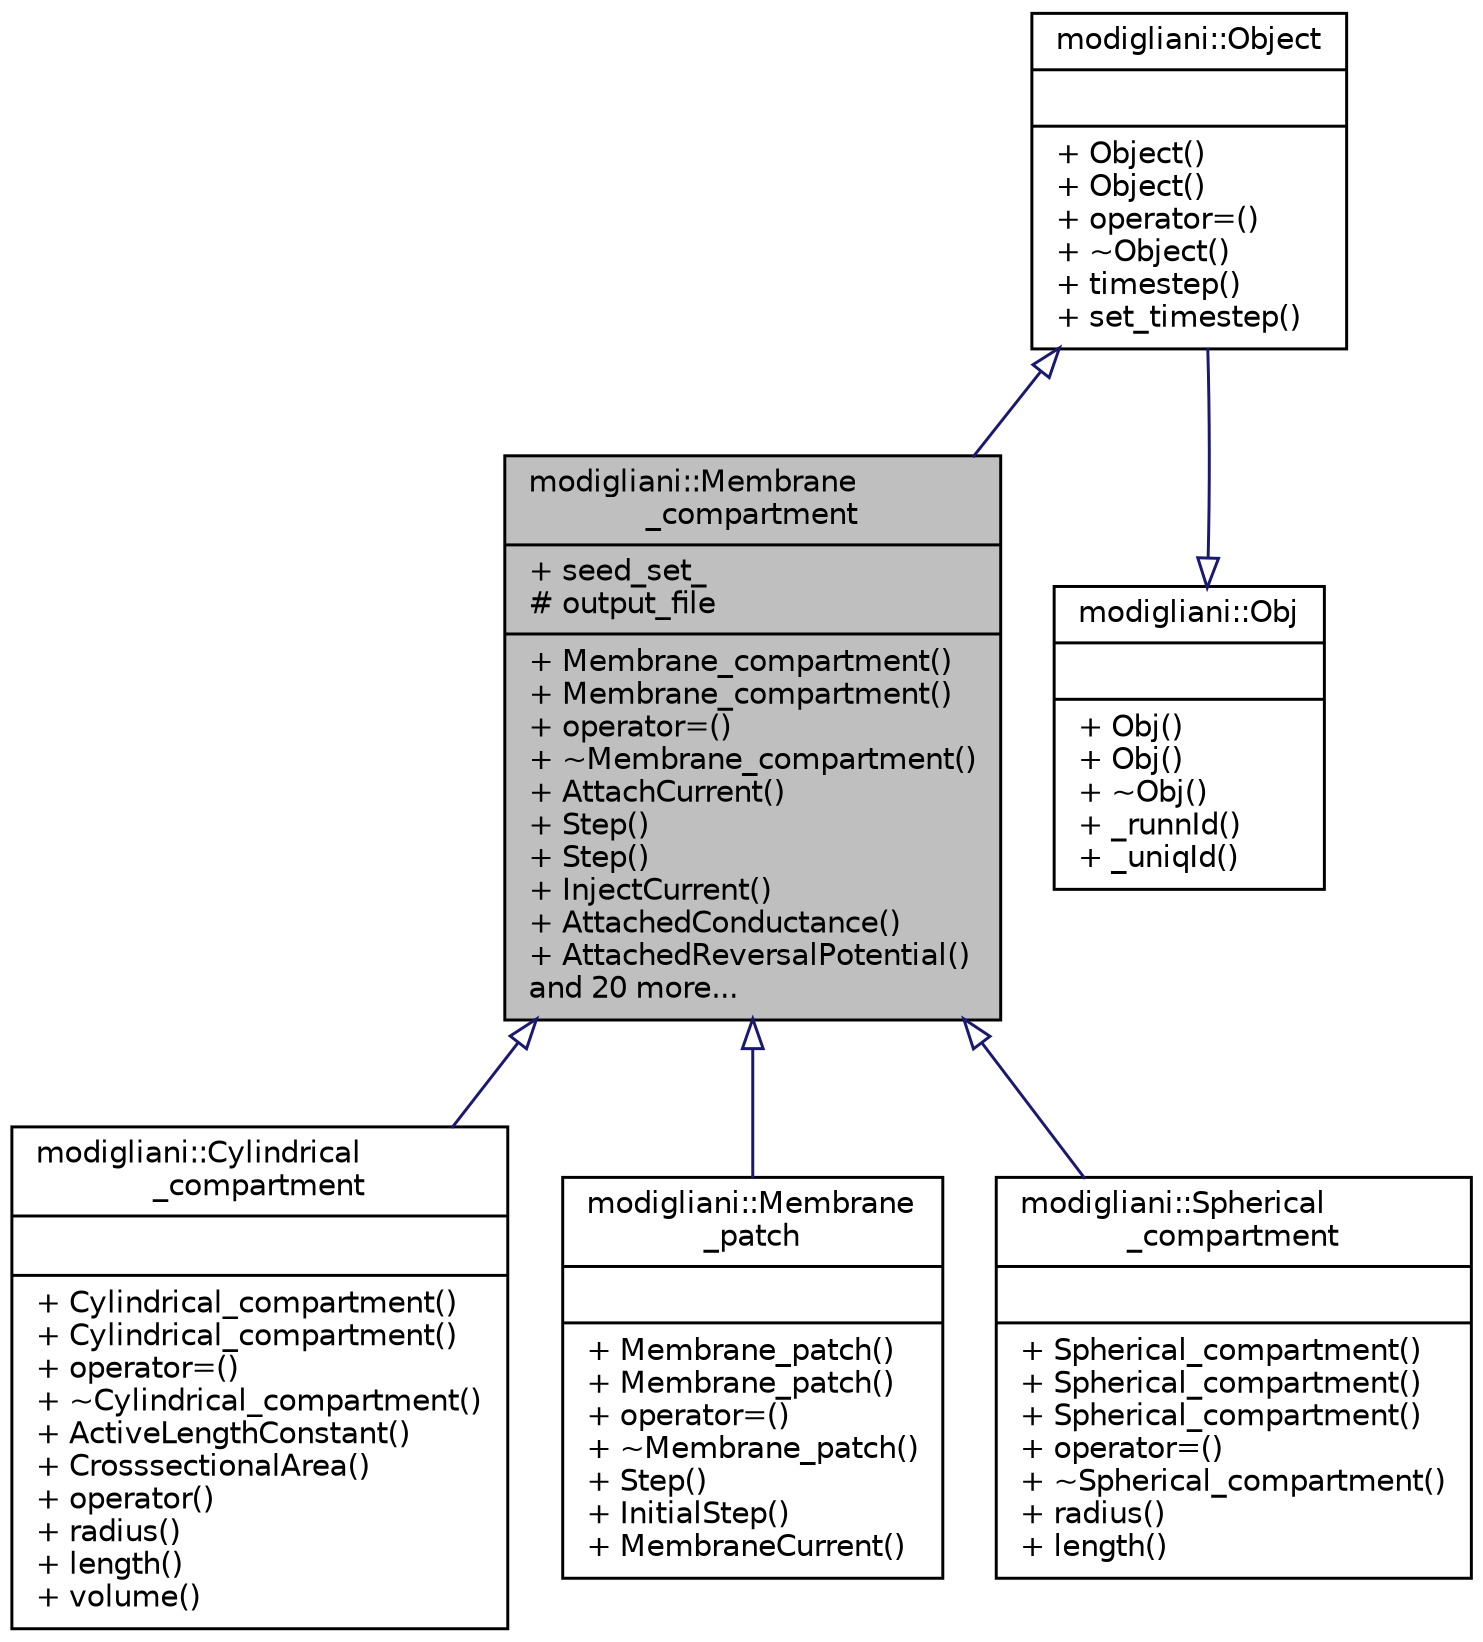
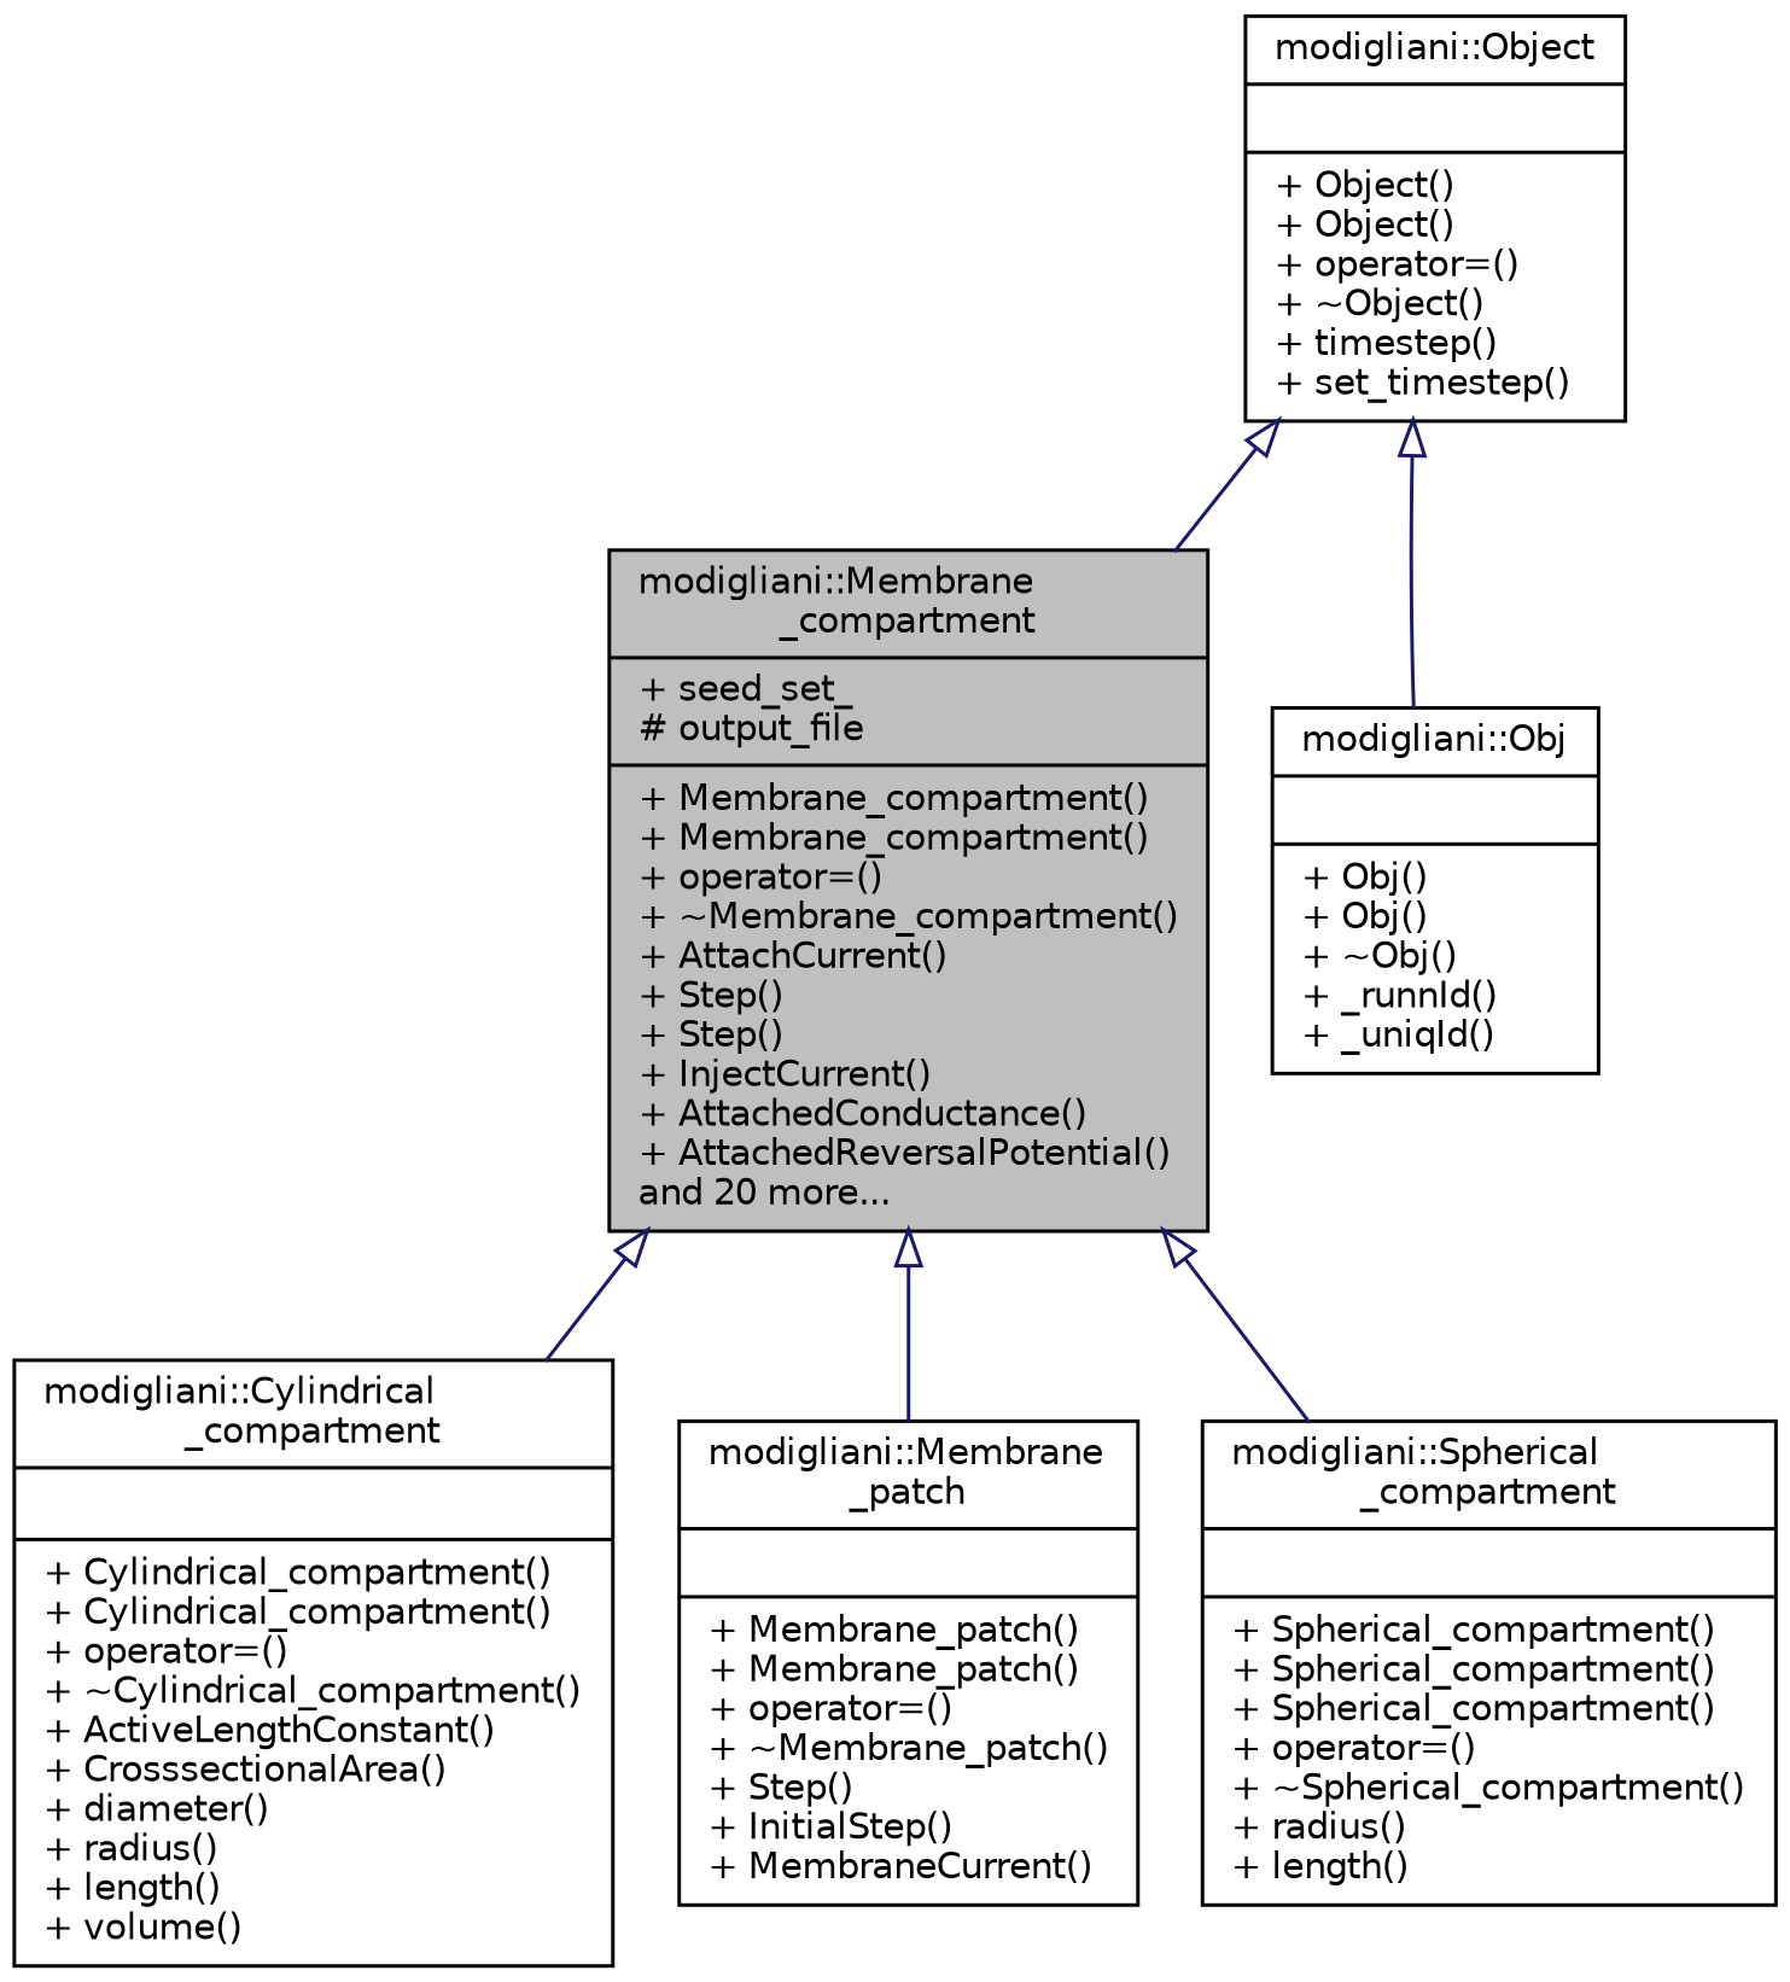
  digraph {
    node [color=black fontname=Helvetica fontsize=10 shape=record]
    edge [arrowtail=onormal color=midnightblue dir=back fontname=Helvetica fontsize=10 labelfontname=Helvetica labelfontsize=10 style=solid]
    n1 [fillcolor=grey75 fontcolor=black height=0.2 label="{modigliani::Membrane\l_compartment\n|+ seed_set_\l# output_file\l|+ Membrane_compartment()\l+ Membrane_compartment()\l+ operator=()\l+ ~Membrane_compartment()\l+ AttachCurrent()\l+ Step()\l+ Step()\l+ InjectCurrent()\l+ AttachedConductance()\l+ AttachedReversalPotential()\land 20 more...\l}" style=filled width=0.4]
-   n2 [height=0.2 label="{modigliani::Cylindrical\l_compartment\n||+ Cylindrical_compartment()\l+ Cylindrical_compartment()\l+ operator=()\l+ ~Cylindrical_compartment()\l+ ActiveLengthConstant()\l+ CrosssectionalArea()\l+ operator()\l+ radius()\l+ length()\l+ volume()\l}" width=0.4]
+   n2 [height=0.2 label="{modigliani::Cylindrical\l_compartment\n||+ Cylindrical_compartment()\l+ Cylindrical_compartment()\l+ operator=()\l+ ~Cylindrical_compartment()\l+ ActiveLengthConstant()\l+ CrosssectionalArea()\l+ diameter()\l+ radius()\l+ length()\l+ volume()\l}" width=0.4]
    n3 [height=0.2 label="{modigliani::Membrane\l_patch\n||+ Membrane_patch()\l+ Membrane_patch()\l+ operator=()\l+ ~Membrane_patch()\l+ Step()\l+ InitialStep()\l+ MembraneCurrent()\l}" width=0.4]
    n4 [height=0.2 label="{modigliani::Spherical\l_compartment\n||+ Spherical_compartment()\l+ Spherical_compartment()\l+ Spherical_compartment()\l+ operator=()\l+ ~Spherical_compartment()\l+ radius()\l+ length()\l}" width=0.4]
    n5 [height=0.2 label="{modigliani::Object\n||+ Object()\l+ Object()\l+ operator=()\l+ ~Object()\l+ timestep()\l+ set_timestep()\l}" width=0.4]
    n6 [height=0.2 label="{modigliani::Obj\n||+ Obj()\l+ Obj()\l+ ~Obj()\l+ _runnId()\l+ _uniqId()\l}" width=0.4]
    n1 -> n2
    n1 -> n3
    n1 -> n4
    n5 -> n1
-   n6 -> n5
+   n5 -> n6
  }
